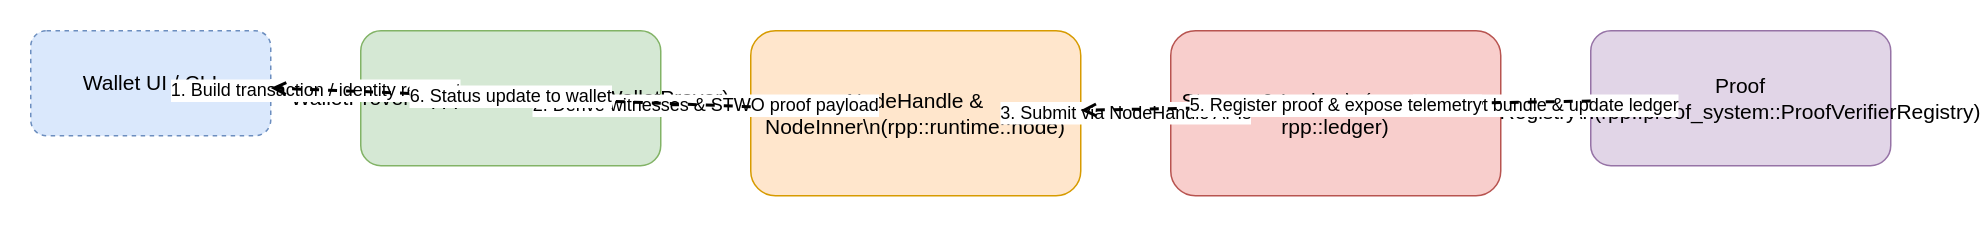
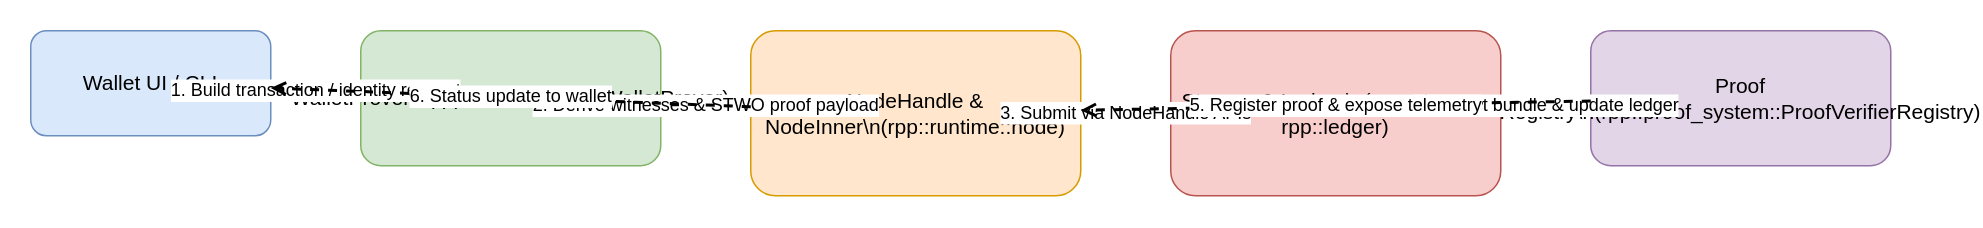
  <mxCell id="0" />
  <mxCell id="1" parent="0" />
- <mxCell id="2" value="Wallet UI / CLI" style="rounded=1;whiteSpace=wrap;html=1;fillColor=#dae8fc;strokeColor=#6c8ebf;fontSize=14;dashed=1;" vertex="1" parent="1"><mxGeometry x="20" y="20" width="160" height="70" as="geometry" /></mxCell>
+ <mxCell id="2" value="Wallet UI / CLI" style="rounded=1;whiteSpace=wrap;html=1;fillColor=#dae8fc;strokeColor=#6c8ebf;fontSize=14;" vertex="1" parent="1"><mxGeometry x="20" y="20" width="160" height="70" as="geometry" /></mxCell>
  <mxCell id="3" value="WalletProver\n(rpp::stwo::prover::WalletProver)" style="rounded=1;whiteSpace=wrap;html=1;fillColor=#d5e8d4;strokeColor=#82b366;fontSize=14;" vertex="1" parent="1"><mxGeometry x="240" y="20" width="200" height="90" as="geometry" /></mxCell>
  <mxCell id="4" value="NodeHandle &amp; NodeInner\n(rpp::runtime::node)" style="rounded=1;whiteSpace=wrap;html=1;fillColor=#ffe6cc;strokeColor=#d79b00;fontSize=14;" vertex="1" parent="1"><mxGeometry x="500" y="20" width="220" height="110" as="geometry" /></mxCell>
  <mxCell id="5" value="Storage &amp; Ledger\n(rpp::storage, rpp::ledger)" style="rounded=1;whiteSpace=wrap;html=1;fillColor=#f8cecc;strokeColor=#b85450;fontSize=14;" vertex="1" parent="1"><mxGeometry x="780" y="20" width="220" height="110" as="geometry" /></mxCell>
  <mxCell id="6" value="Proof Registry\n(rpp::proof_system::ProofVerifierRegistry)" style="rounded=1;whiteSpace=wrap;html=1;fillColor=#e1d5e7;strokeColor=#9673a6;fontSize=14;" vertex="1" parent="1"><mxGeometry x="1060" y="20" width="200" height="90" as="geometry" /></mxCell>
  <mxCell id="7" value="1. Build transaction / identity request" style="endArrow=block;html=1;strokeWidth=2;fontSize=12;" edge="1" source="2" target="3" parent="1"><mxGeometry relative="1" as="geometry" /></mxCell>
  <mxCell id="8" value="2. Derive witnesses &amp; STWO proof payload" style="endArrow=block;html=1;strokeWidth=2;fontSize=12;" edge="1" source="3" target="4" parent="1"><mxGeometry relative="1" as="geometry" /></mxCell>
  <mxCell id="9" value="3. Submit via NodeHandle APIs" style="endArrow=block;html=1;strokeWidth=2;fontSize=12;" edge="1" source="4" target="5" parent="1"><mxGeometry relative="1" as="geometry" /></mxCell>
  <mxCell id="10" value="4. Persist bundle &amp; update ledger" style="endArrow=block;html=1;strokeWidth=2;fontSize=12;" edge="1" source="5" target="6" parent="1"><mxGeometry relative="1" as="geometry" /></mxCell>
  <mxCell id="11" value="5. Register proof &amp; expose telemetry" style="endArrow=open;dashed=1;html=1;strokeWidth=2;fontSize=12;" edge="1" source="6" target="4" parent="1"><mxGeometry relative="1" as="geometry" /></mxCell>
  <mxCell id="12" value="6. Status update to wallet" style="endArrow=open;dashed=1;html=1;strokeWidth=2;fontSize=12;" edge="1" source="4" target="2" parent="1"><mxGeometry relative="1" as="geometry" /></mxCell>
